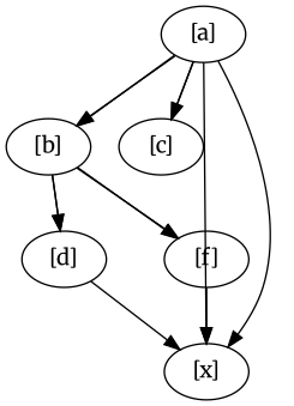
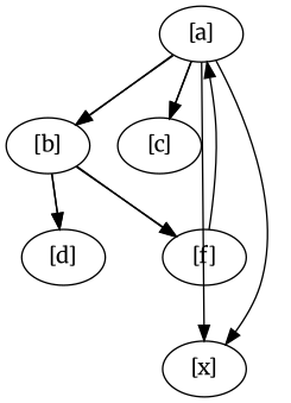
  digraph {
    concentrate=true
    fontname=Merriweather
    node [fontname=Merriweather]
    edge [fontname=Merriweather]
    " [a] "
    " [b] "
    " [c] "
    " [x] "
    " [d] "
    " [f] "
    " [a] " -> " [b] "
    " [a] " -> " [b] "
    " [a] " -> " [b] "
    " [a] " -> " [b] "
    " [a] " -> " [b] "
    " [a] " -> " [c] "
    " [a] " -> " [c] "
    " [a] " -> " [c] "
    " [a] " -> " [c] "
    " [a] " -> " [x] "
    " [a] " -> " [x] "
    " [a] " -> " [x] "
    " [b] " -> " [d] "
    " [b] " -> " [d] "
    " [b] " -> " [d] "
    " [b] " -> " [d] "
    " [b] " -> " [d] "
    " [b] " -> " [f] "
    " [b] " -> " [f] "
    " [b] " -> " [f] "
    " [b] " -> " [f] "
-   " [d] " -> " [x] "
-   " [f] " -> " [x] "
+   " [f] " -> " [a] "
  }
